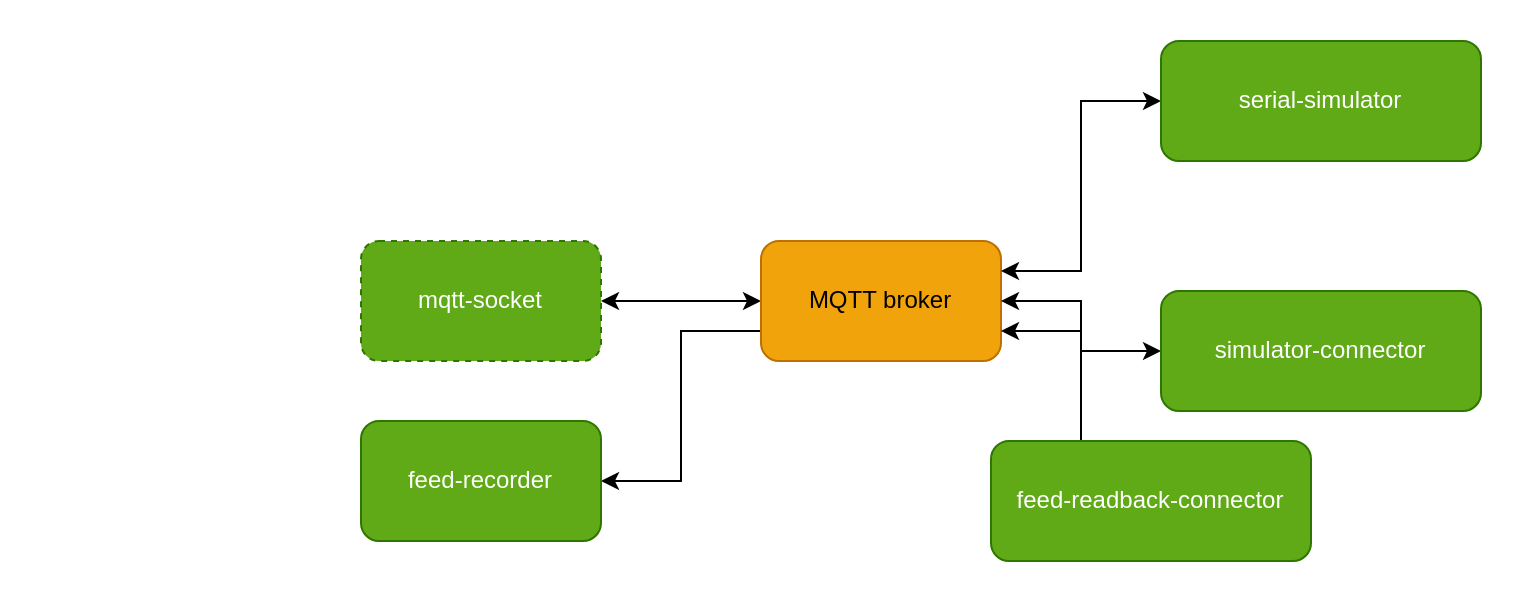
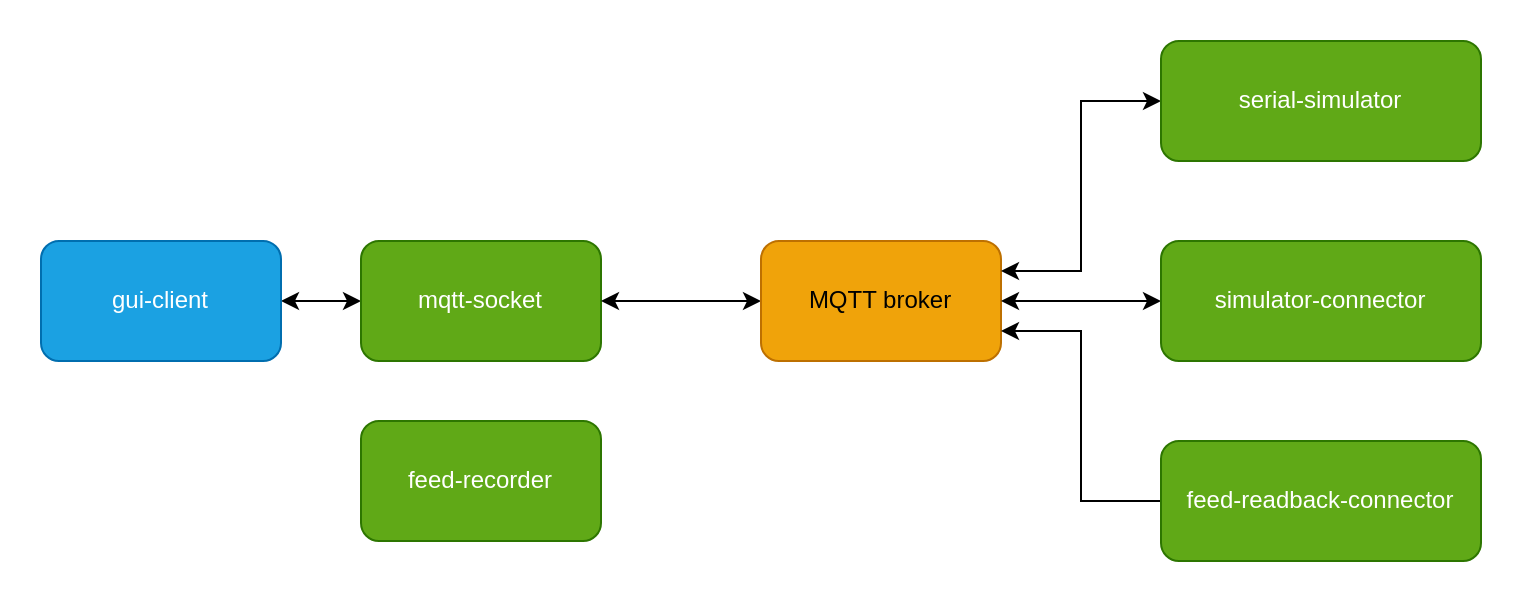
  <mxCell id="0" />
  <mxCell id="1" parent="0" />
- <mxCell id="3" value="mqtt-socket" style="rounded=1;whiteSpace=wrap;html=1;fillColor=#60a917;fontColor=#ffffff;strokeColor=#2D7600;dashed=1;" vertex="1" parent="1"><mxGeometry x="180" y="120" width="120" height="60" as="geometry" /></mxCell>
+ <mxCell id="2" style="edgeStyle=orthogonalEdgeStyle;rounded=0;orthogonalLoop=1;jettySize=auto;html=1;exitX=0;exitY=0.5;exitDx=0;exitDy=0;entryX=1;entryY=0.5;entryDx=0;entryDy=0;startArrow=classic;startFill=1;" edge="1" parent="1" source="3" target="4"><mxGeometry relative="1" as="geometry"><Array as="points"><mxPoint x="150" y="150" /><mxPoint x="150" y="150" /></Array></mxGeometry></mxCell>
+ <mxCell id="3" value="mqtt-socket" style="rounded=1;whiteSpace=wrap;html=1;fillColor=#60a917;fontColor=#ffffff;strokeColor=#2D7600;" vertex="1" parent="1"><mxGeometry x="180" y="120" width="120" height="60" as="geometry" /></mxCell>
+ <mxCell id="4" value="gui-client" style="rounded=1;whiteSpace=wrap;html=1;fillColor=#1ba1e2;fontColor=#ffffff;strokeColor=#006EAF;" vertex="1" parent="1"><mxGeometry x="20" y="120" width="120" height="60" as="geometry" /></mxCell>
  <mxCell id="5" style="edgeStyle=orthogonalEdgeStyle;rounded=0;orthogonalLoop=1;jettySize=auto;html=1;exitX=0;exitY=0.5;exitDx=0;exitDy=0;entryX=1;entryY=0.5;entryDx=0;entryDy=0;startArrow=classic;startFill=1;" edge="1" parent="1" source="7" target="3"><mxGeometry relative="1" as="geometry" /></mxCell>
- <mxCell id="6" style="edgeStyle=orthogonalEdgeStyle;rounded=0;orthogonalLoop=1;jettySize=auto;html=1;exitX=0;exitY=0.75;exitDx=0;exitDy=0;entryX=1;entryY=0.5;entryDx=0;entryDy=0;" edge="1" parent="1" source="7" target="14"><mxGeometry relative="1" as="geometry" /></mxCell>
  <mxCell id="7" value="MQTT broker" style="rounded=1;whiteSpace=wrap;html=1;fillColor=#f0a30a;fontColor=#000000;strokeColor=#BD7000;" vertex="1" parent="1"><mxGeometry x="380" y="120" width="120" height="60" as="geometry" /></mxCell>
  <mxCell id="8" style="edgeStyle=orthogonalEdgeStyle;rounded=0;orthogonalLoop=1;jettySize=auto;html=1;exitX=0;exitY=0.5;exitDx=0;exitDy=0;entryX=1;entryY=0.5;entryDx=0;entryDy=0;startArrow=classic;startFill=1;" edge="1" parent="1" source="9" target="7"><mxGeometry relative="1" as="geometry" /></mxCell>
- <mxCell id="9" value="simulator-connector" style="rounded=1;whiteSpace=wrap;html=1;fillColor=#60a917;fontColor=#ffffff;strokeColor=#2D7600;" vertex="1" parent="1"><mxGeometry x="580" y="145" width="160" height="60" as="geometry" /></mxCell>
+ <mxCell id="9" value="simulator-connector" style="rounded=1;whiteSpace=wrap;html=1;fillColor=#60a917;fontColor=#ffffff;strokeColor=#2D7600;" vertex="1" parent="1"><mxGeometry x="580" y="120" width="160" height="60" as="geometry" /></mxCell>
  <mxCell id="10" style="edgeStyle=orthogonalEdgeStyle;rounded=0;orthogonalLoop=1;jettySize=auto;html=1;exitX=0;exitY=0.5;exitDx=0;exitDy=0;startArrow=classic;startFill=1;entryX=1;entryY=0.25;entryDx=0;entryDy=0;" edge="1" parent="1" source="11" target="7"><mxGeometry relative="1" as="geometry"><mxPoint x="500" y="130" as="targetPoint" /><Array as="points"><mxPoint x="540" y="50" /><mxPoint x="540" y="135" /></Array></mxGeometry></mxCell>
  <mxCell id="11" value="serial-simulator" style="rounded=1;whiteSpace=wrap;html=1;fillColor=#60a917;fontColor=#ffffff;strokeColor=#2D7600;" vertex="1" parent="1"><mxGeometry x="580" y="20" width="160" height="60" as="geometry" /></mxCell>
  <mxCell id="12" style="edgeStyle=orthogonalEdgeStyle;rounded=0;orthogonalLoop=1;jettySize=auto;html=1;exitX=0;exitY=0.5;exitDx=0;exitDy=0;entryX=1;entryY=0.75;entryDx=0;entryDy=0;startArrow=none;startFill=0;" edge="1" parent="1" source="13" target="7"><mxGeometry relative="1" as="geometry"><Array as="points"><mxPoint x="540" y="250" /><mxPoint x="540" y="165" /></Array></mxGeometry></mxCell>
- <mxCell id="13" value="feed-readback-connector" style="rounded=1;whiteSpace=wrap;html=1;fillColor=#60a917;fontColor=#ffffff;strokeColor=#2D7600;" vertex="1" parent="1"><mxGeometry x="495" y="220" width="160" height="60" as="geometry" /></mxCell>
+ <mxCell id="13" value="feed-readback-connector" style="rounded=1;whiteSpace=wrap;html=1;fillColor=#60a917;fontColor=#ffffff;strokeColor=#2D7600;" vertex="1" parent="1"><mxGeometry x="580" y="220" width="160" height="60" as="geometry" /></mxCell>
  <mxCell id="14" value="feed-recorder" style="rounded=1;whiteSpace=wrap;html=1;fillColor=#60a917;fontColor=#ffffff;strokeColor=#2D7600;" vertex="1" parent="1"><mxGeometry x="180" y="210" width="120" height="60" as="geometry" /></mxCell>
